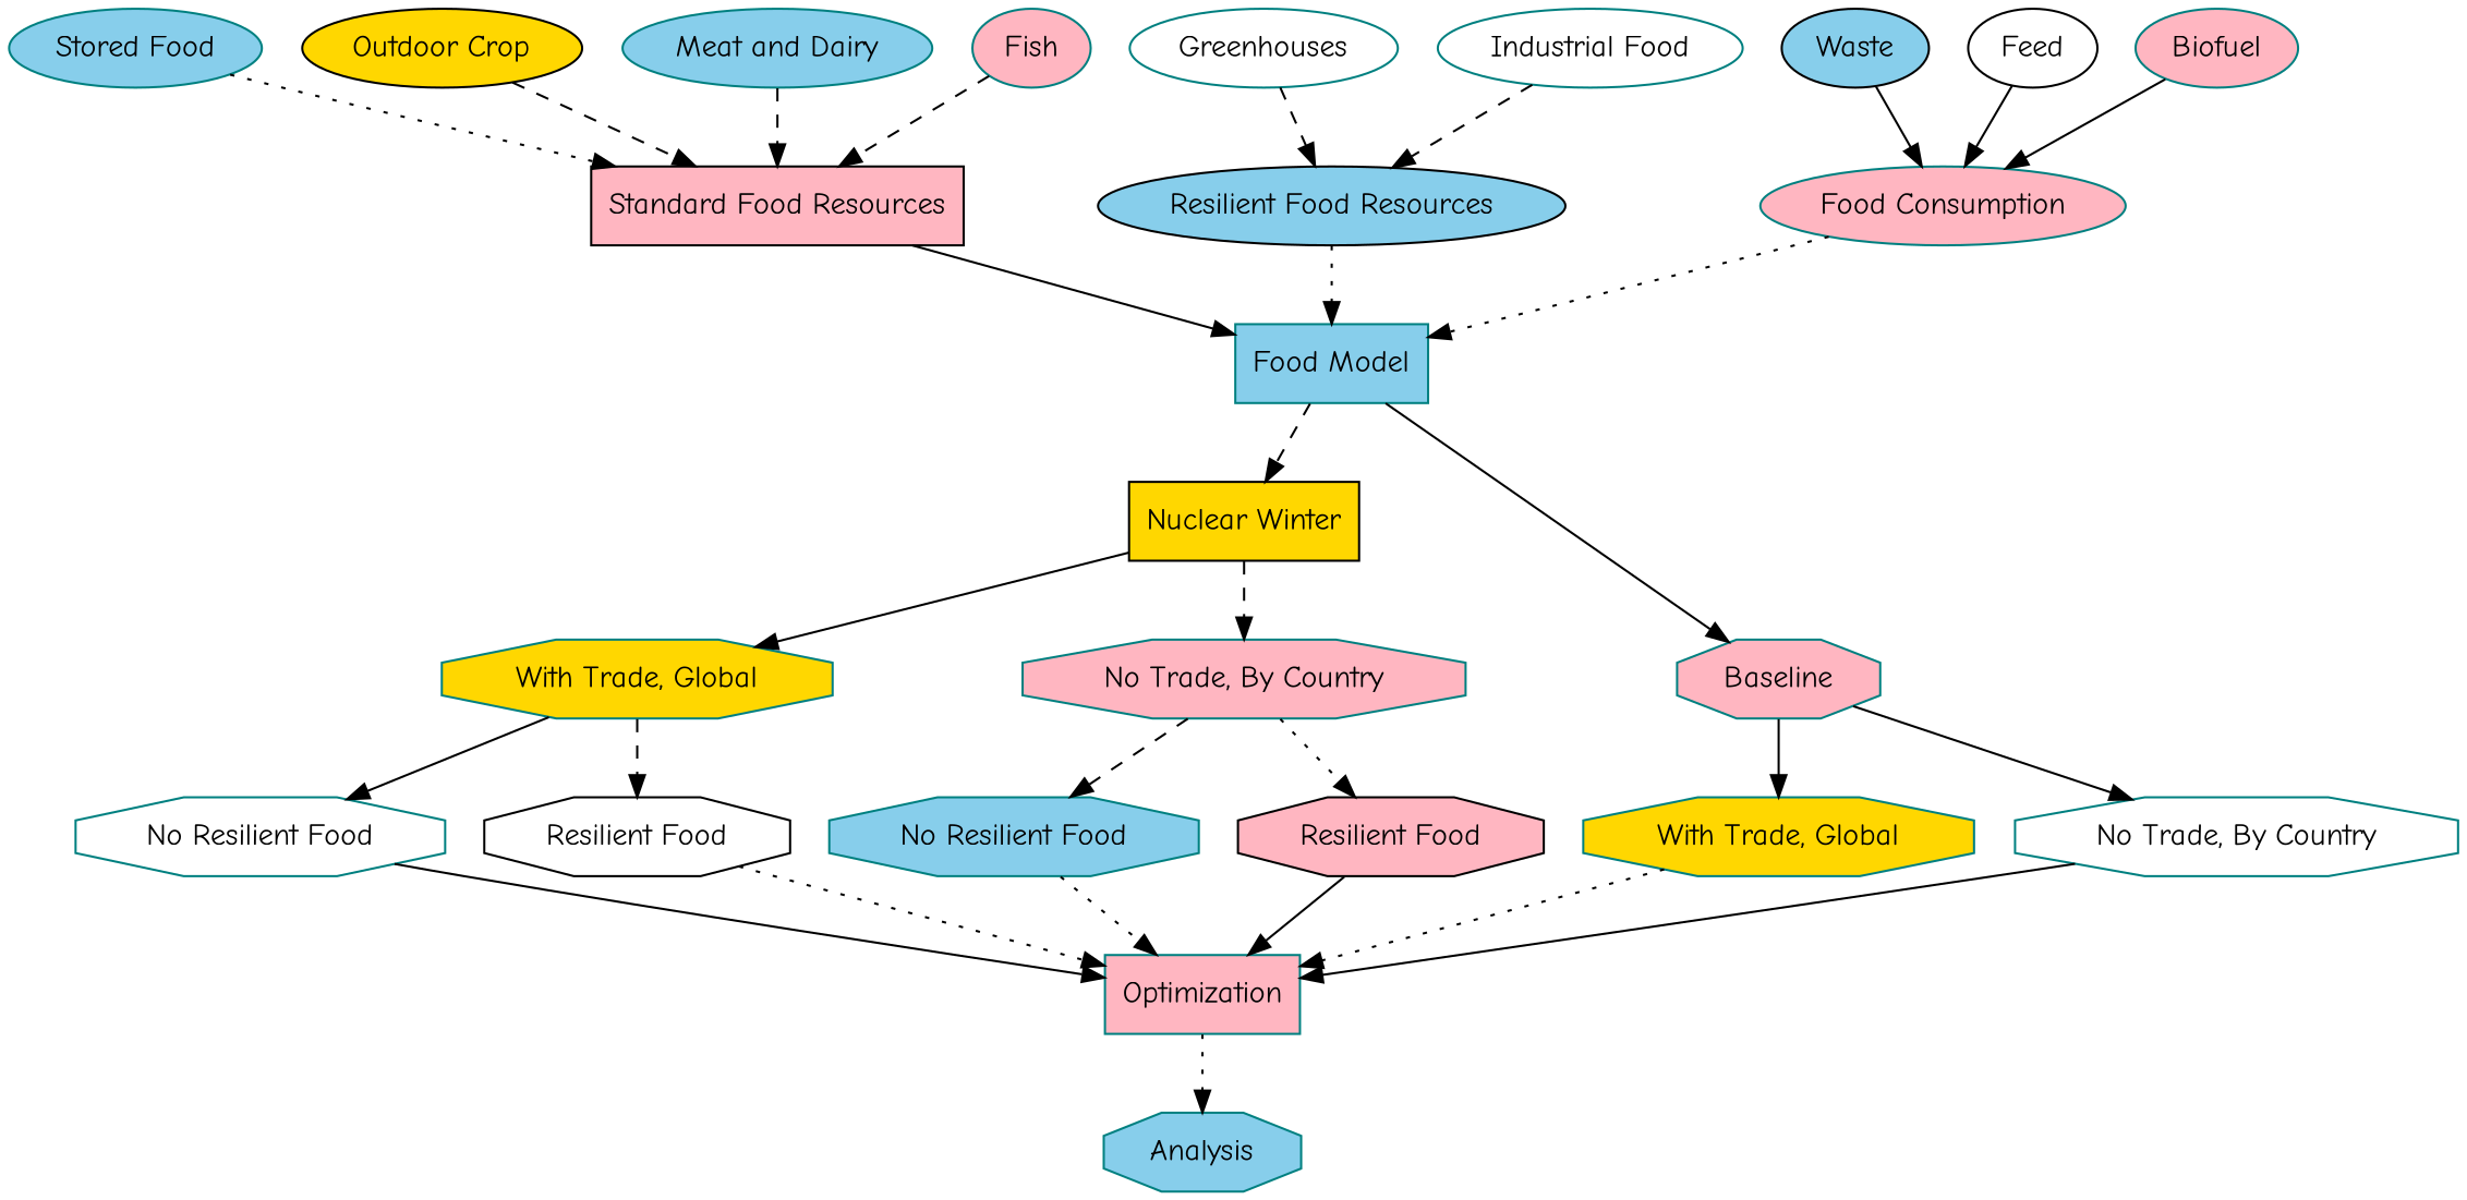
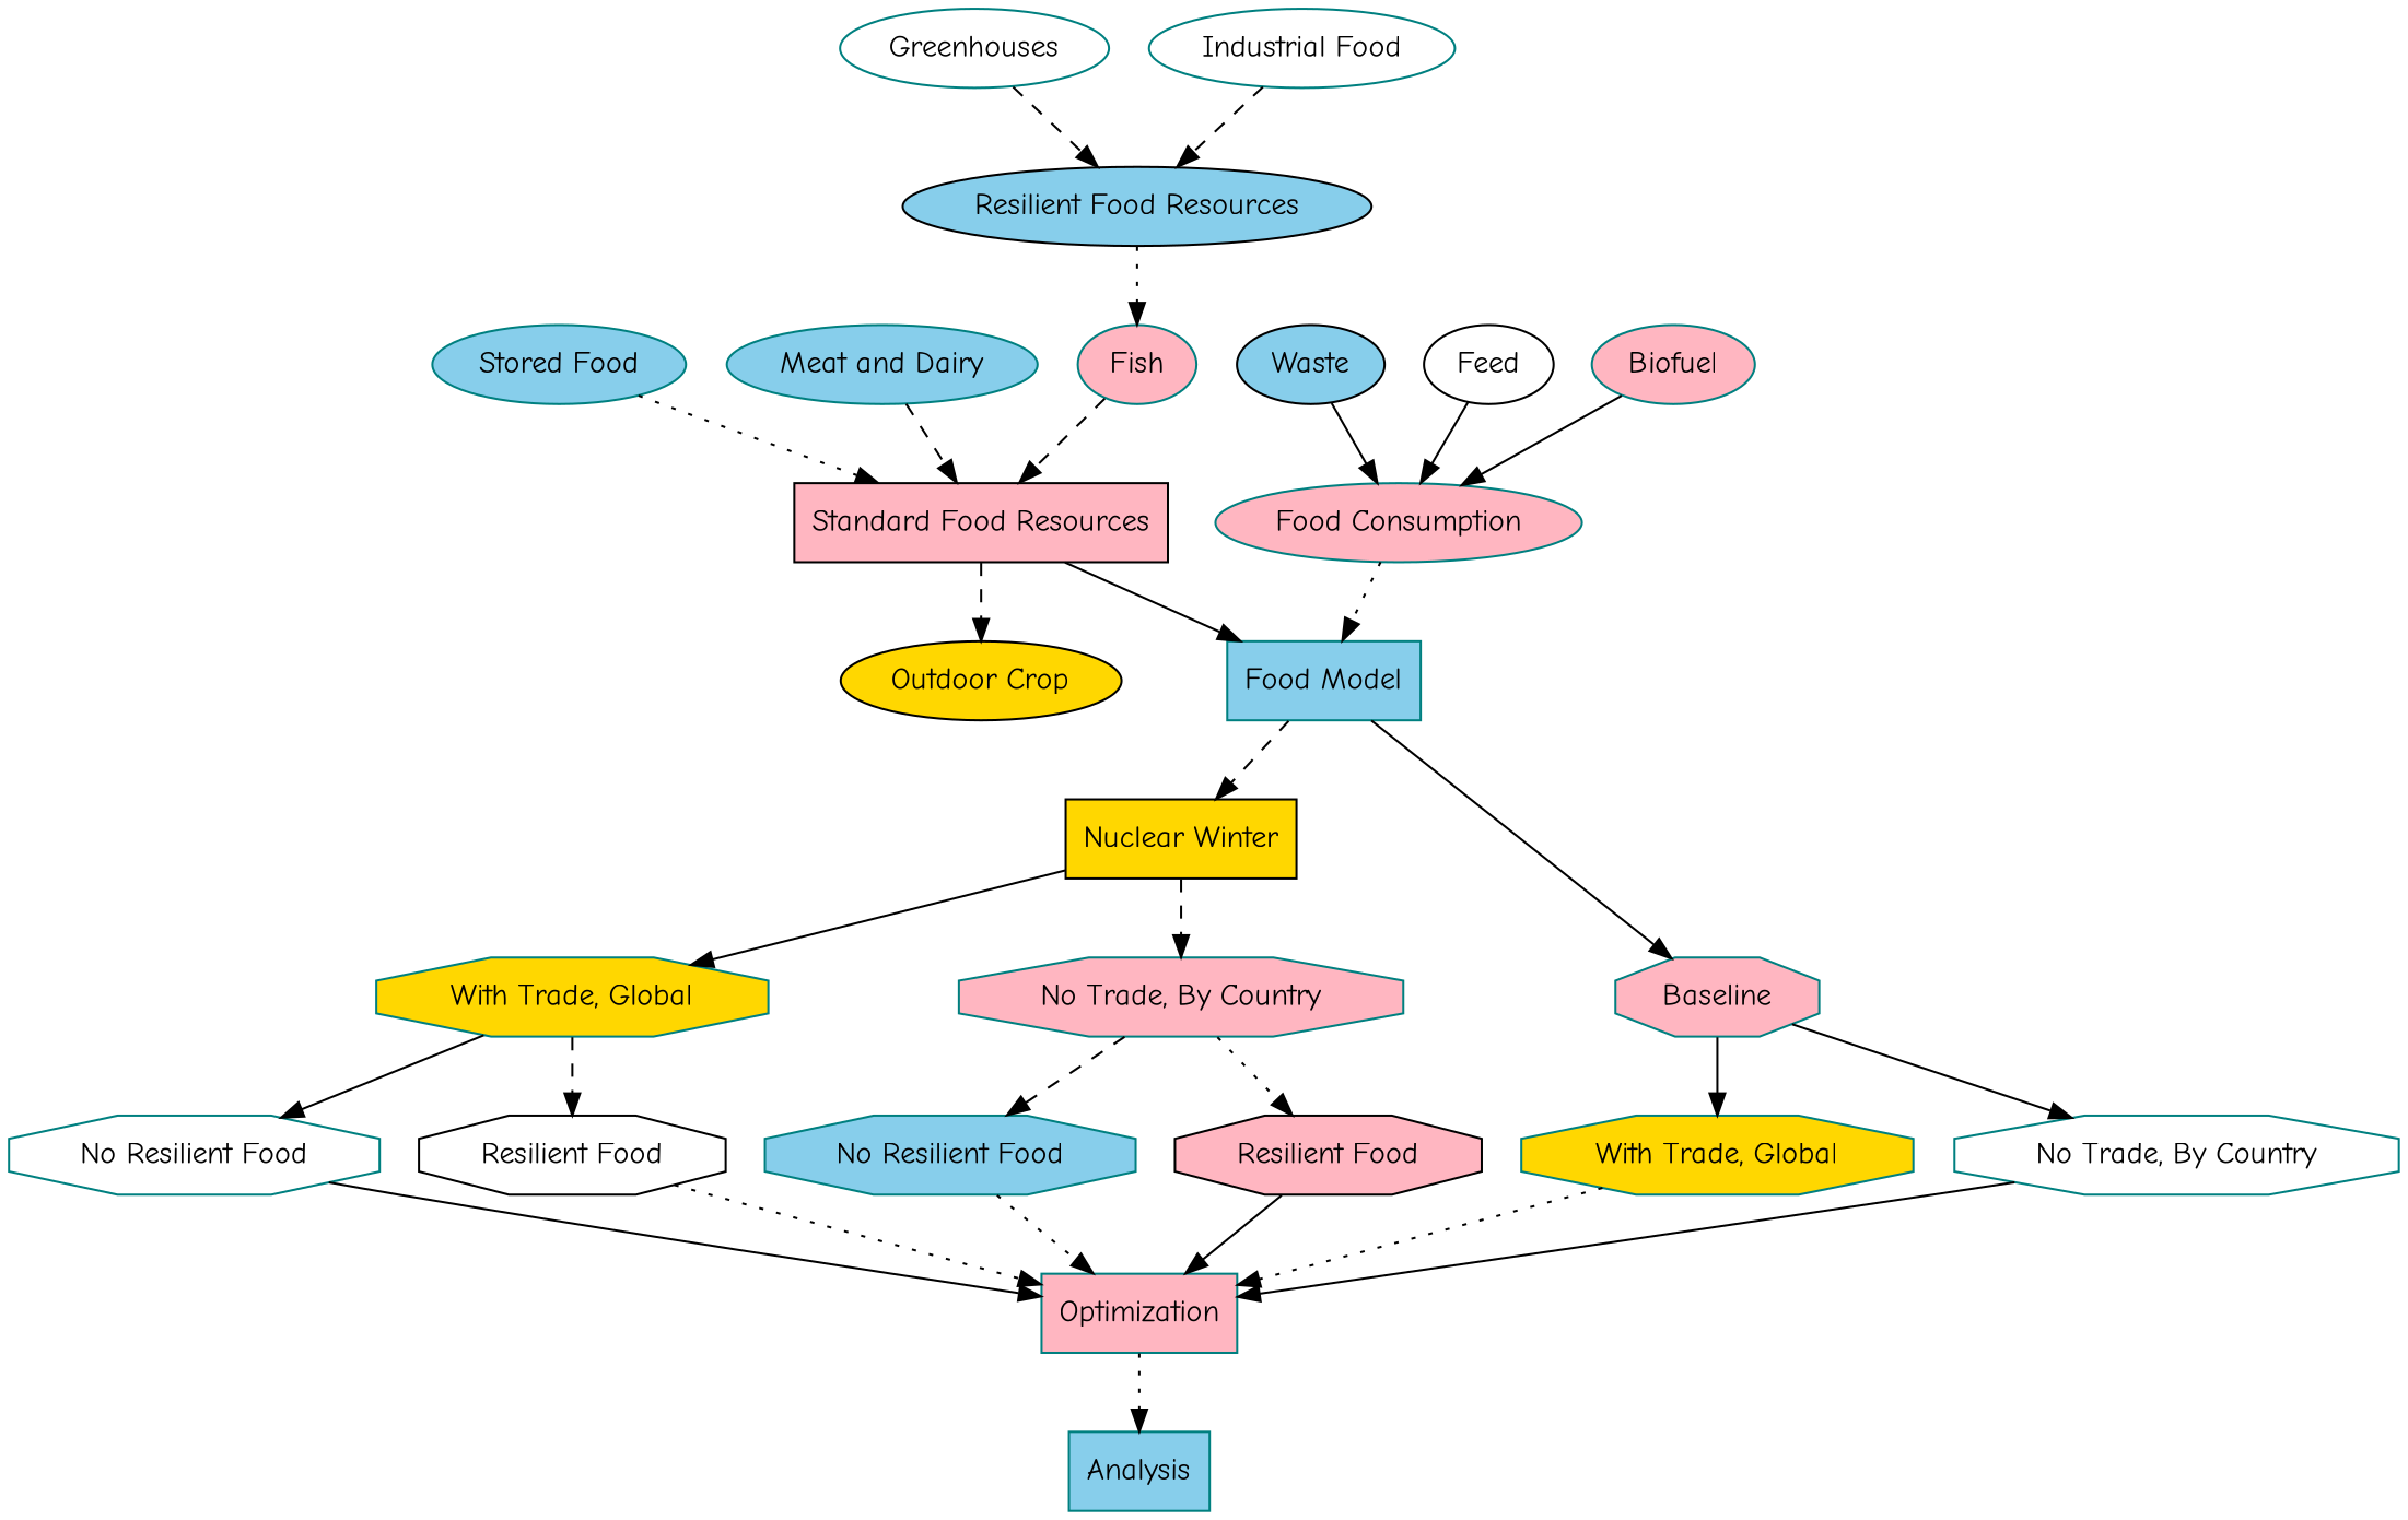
  digraph {
    fontname="Comic Neue"
    node [color=teal fillcolor=lightpink fontname="Comic Neue" style=filled]
    edge [fontname="Comic Neue" style=solid]
    n1 [label="Food Consumption"]
    n2 [fillcolor=skyblue label="Food Model" shape=box]
    n3 [color=black fillcolor=gold label="Nuclear Winter" shape=box]
    n4 [label=Baseline shape=octagon]
    Waste [color=black fillcolor=skyblue]
    Feed [color=black fillcolor=white]
    Biofuel
    n8 [color=black label="Standard Food Resources" shape=box]
    n9 [fillcolor=skyblue label="Stored Food"]
    n10 [color=black fillcolor=gold label="Outdoor Crop"]
    n11 [fillcolor=skyblue label="Meat and Dairy"]
    Fish
    n13 [color=black fillcolor=skyblue label="Resilient Food Resources"]
    Greenhouses [fillcolor=white]
    n15 [fillcolor=white label="Industrial Food"]
    n16 [fillcolor=gold label="With Trade, Global" shape=octagon]
    n17 [label="No Trade, By Country" shape=octagon]
    n18 [fillcolor=gold label="With Trade, Global" shape=octagon]
    n19 [fillcolor=white label="No Trade, By Country" shape=octagon]
    n20 [fillcolor=white label="No Resilient Food" shape=octagon]
    n21 [color=black fillcolor=white label="Resilient Food" shape=octagon]
    n22 [fillcolor=skyblue label="No Resilient Food" shape=octagon]
    n23 [color=black label="Resilient Food" shape=octagon]
    n24 [label=Optimization shape=box]
-   n25 [fillcolor=skyblue label=Analysis shape=octagon]
+   n25 [fillcolor=skyblue label=Analysis shape=box]
    n1 -> n2 [style=dotted]
    n2 -> n3 [style=dashed]
    n2 -> n4
    n3 -> n16
    n3 -> n17 [style=dashed]
    n4 -> n18
    n4 -> n19
    Waste -> n1
    Feed -> n1
    Biofuel -> n1
    n8 -> n2
    n9 -> n8 [style=dotted]
-   n10 -> n8 [style=dashed]
+   n8 -> n10 [style=dashed]
    n11 -> n8 [style=dashed]
    Fish -> n8 [style=dashed]
-   n13 -> n2 [style=dotted]
+   n13 -> Fish [style=dotted]
    Greenhouses -> n13 [style=dashed]
    n15 -> n13 [style=dashed]
    n16 -> n20
    n16 -> n21 [style=dashed]
    n17 -> n22 [style=dashed]
    n17 -> n23 [style=dotted]
    n18 -> n24 [style=dotted]
    n19 -> n24
    n20 -> n24
    n21 -> n24 [style=dotted]
    n22 -> n24 [style=dotted]
    n23 -> n24
    n24 -> n25 [style=dotted]
  }
